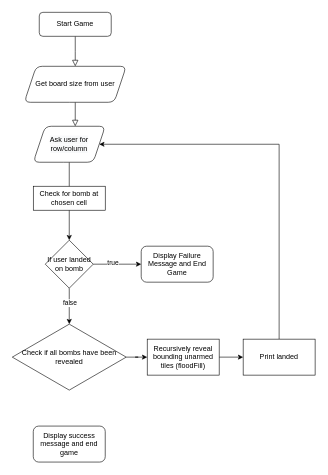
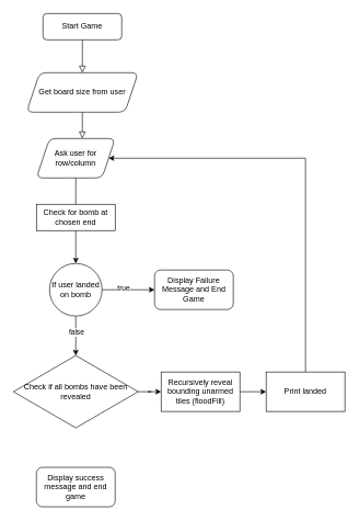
  <mxCell id="0" />
  <mxCell id="1" parent="0" />
  <mxCell id="2" value="" style="rounded=0;html=1;jettySize=auto;orthogonalLoop=1;fontSize=11;endArrow=block;endFill=0;endSize=8;strokeWidth=1;shadow=0;labelBackgroundColor=none;edgeStyle=orthogonalEdgeStyle;" parent="1" source="3" edge="1"><mxGeometry relative="1" as="geometry"><mxPoint x="125" y="110" as="targetPoint" /></mxGeometry></mxCell>
  <mxCell id="3" value="Start Game" style="rounded=1;whiteSpace=wrap;html=1;fontSize=12;glass=0;strokeWidth=1;shadow=0;" parent="1" vertex="1"><mxGeometry x="65" y="20" width="120" height="40" as="geometry" /></mxCell>
  <mxCell id="4" value="" style="rounded=0;html=1;jettySize=auto;orthogonalLoop=1;fontSize=11;endArrow=block;endFill=0;endSize=8;strokeWidth=1;shadow=0;labelBackgroundColor=none;edgeStyle=orthogonalEdgeStyle;entryX=0.583;entryY=0;entryDx=0;entryDy=0;entryPerimeter=0;exitX=0.5;exitY=1;exitDx=0;exitDy=0;" parent="1" source="15" target="14" edge="1"><mxGeometry x="0.285" y="5" relative="1" as="geometry"><mxPoint x="-5" y="-5" as="offset" /><mxPoint x="125" y="190" as="sourcePoint" /><mxPoint x="125" y="230" as="targetPoint" /></mxGeometry></mxCell>
  <mxCell id="5" value="" style="edgeStyle=orthogonalEdgeStyle;rounded=0;orthogonalLoop=1;jettySize=auto;html=1;" parent="1" source="6" target="12" edge="1"><mxGeometry relative="1" as="geometry" /></mxCell>
- <mxCell id="6" value="Check for bomb at chosen cell" style="rounded=0;whiteSpace=wrap;html=1;fontSize=12;glass=0;strokeWidth=1;shadow=0;" parent="1" vertex="1"><mxGeometry x="55" y="310" width="120" height="40" as="geometry" /></mxCell>
+ <mxCell id="6" value="Check for bomb at chosen end" style="rounded=0;whiteSpace=wrap;html=1;fontSize=12;glass=0;strokeWidth=1;shadow=0;" parent="1" vertex="1"><mxGeometry x="55" y="310" width="120" height="40" as="geometry" /></mxCell>
  <mxCell id="7" value="" style="rounded=0;html=1;jettySize=auto;orthogonalLoop=1;fontSize=11;endArrow=none;endFill=0;endSize=8;strokeWidth=1;shadow=0;labelBackgroundColor=none;edgeStyle=orthogonalEdgeStyle;exitX=0.5;exitY=1;exitDx=0;exitDy=0;" parent="1" source="14" target="6" edge="1"><mxGeometry relative="1" as="geometry"><mxPoint x="125" y="310" as="sourcePoint" /><mxPoint x="125" y="400" as="targetPoint" /><Array as="points" /></mxGeometry></mxCell>
  <mxCell id="8" value="" style="edgeStyle=orthogonalEdgeStyle;rounded=0;orthogonalLoop=1;jettySize=auto;html=1;" parent="1" source="12" target="13" edge="1"><mxGeometry relative="1" as="geometry" /></mxCell>
  <mxCell id="9" value="true" style="edgeLabel;html=1;align=center;verticalAlign=middle;resizable=0;points=[];" parent="8" vertex="1" connectable="0"><mxGeometry x="-0.2" y="3" relative="1" as="geometry"><mxPoint as="offset" /></mxGeometry></mxCell>
  <mxCell id="10" value="" style="edgeStyle=orthogonalEdgeStyle;rounded=0;orthogonalLoop=1;jettySize=auto;html=1;entryX=0.5;entryY=0;entryDx=0;entryDy=0;" parent="1" source="12" target="17" edge="1"><mxGeometry relative="1" as="geometry"><mxPoint x="115" y="550" as="targetPoint" /></mxGeometry></mxCell>
  <mxCell id="11" value="false" style="edgeLabel;html=1;align=center;verticalAlign=middle;resizable=0;points=[];" parent="10" vertex="1" connectable="0"><mxGeometry x="-0.338" y="-4" relative="1" as="geometry"><mxPoint x="4" y="4" as="offset" /></mxGeometry></mxCell>
- <mxCell id="12" value="If user landed on bomb" style="rhombus;whiteSpace=wrap;html=1;rounded=0;shadow=0;strokeWidth=1;glass=0;" parent="1" vertex="1"><mxGeometry x="75" y="400" width="80" height="80" as="geometry" /></mxCell>
+ <mxCell id="12" value="If user landed on bomb" style="ellipse;whiteSpace=wrap;html=1;shadow=0;strokeWidth=1;glass=0;" parent="1" vertex="1"><mxGeometry x="75" y="400" width="80" height="80" as="geometry" /></mxCell>
  <mxCell id="13" value="Display Failure Message and End Game" style="whiteSpace=wrap;html=1;rounded=1;shadow=0;strokeWidth=1;glass=0;" parent="1" vertex="1"><mxGeometry x="235" y="410" width="120" height="60" as="geometry" /></mxCell>
  <mxCell id="14" value="&lt;meta charset=&quot;utf-8&quot;&gt;&lt;span style=&quot;color: rgb(0, 0, 0); font-family: helvetica; font-size: 12px; font-style: normal; font-weight: 400; letter-spacing: normal; text-align: center; text-indent: 0px; text-transform: none; word-spacing: 0px; background-color: rgb(248, 249, 250); display: inline; float: none;&quot;&gt;Ask user for row/column&lt;/span&gt;" style="shape=parallelogram;perimeter=parallelogramPerimeter;whiteSpace=wrap;html=1;fixedSize=1;rounded=1;" parent="1" vertex="1"><mxGeometry x="55" y="210" width="120" height="60" as="geometry" /></mxCell>
  <mxCell id="15" value="&lt;span&gt;Get board size from user&lt;/span&gt;" style="shape=parallelogram;perimeter=parallelogramPerimeter;whiteSpace=wrap;html=1;fixedSize=1;rounded=1;" parent="1" vertex="1"><mxGeometry x="40" y="110" width="170" height="60" as="geometry" /></mxCell>
  <mxCell id="16" value="" style="edgeStyle=orthogonalEdgeStyle;rounded=0;orthogonalLoop=1;jettySize=auto;html=1;entryX=0;entryY=0.5;entryDx=0;entryDy=0;" parent="1" source="17" target="22" edge="1"><mxGeometry relative="1" as="geometry" /></mxCell>
  <mxCell id="17" value="&lt;span&gt;Check if all bombs have been revealed&lt;/span&gt;" style="rhombus;whiteSpace=wrap;html=1;rounded=0;" parent="1" vertex="1"><mxGeometry x="20" y="540" width="190" height="110" as="geometry" /></mxCell>
  <mxCell id="18" value="Display success message and end game" style="whiteSpace=wrap;html=1;rounded=1;" parent="1" vertex="1"><mxGeometry x="55" y="710" width="120" height="60" as="geometry" /></mxCell>
  <mxCell id="19" value="" style="edgeStyle=orthogonalEdgeStyle;rounded=0;orthogonalLoop=1;jettySize=auto;html=1;entryX=1;entryY=0.5;entryDx=0;entryDy=0;exitX=0.5;exitY=0;exitDx=0;exitDy=0;" parent="1" source="20" target="14" edge="1"><mxGeometry relative="1" as="geometry"><mxPoint x="465" y="595" as="targetPoint" /><Array as="points"><mxPoint x="465" y="240" /></Array></mxGeometry></mxCell>
  <mxCell id="20" value="Print landed" style="whiteSpace=wrap;html=1;rounded=0;" parent="1" vertex="1"><mxGeometry x="405" y="565" width="120" height="60" as="geometry" /></mxCell>
  <mxCell id="21" value="" style="edgeStyle=orthogonalEdgeStyle;rounded=0;orthogonalLoop=1;jettySize=auto;html=1;" edge="1" parent="1" source="22" target="20"><mxGeometry relative="1" as="geometry" /></mxCell>
  <mxCell id="22" value="Recursively reveal bounding unarmed tiles (floodFill)" style="whiteSpace=wrap;html=1;rounded=0;" vertex="1" parent="1"><mxGeometry x="245" y="565" width="120" height="60" as="geometry" /></mxCell>
